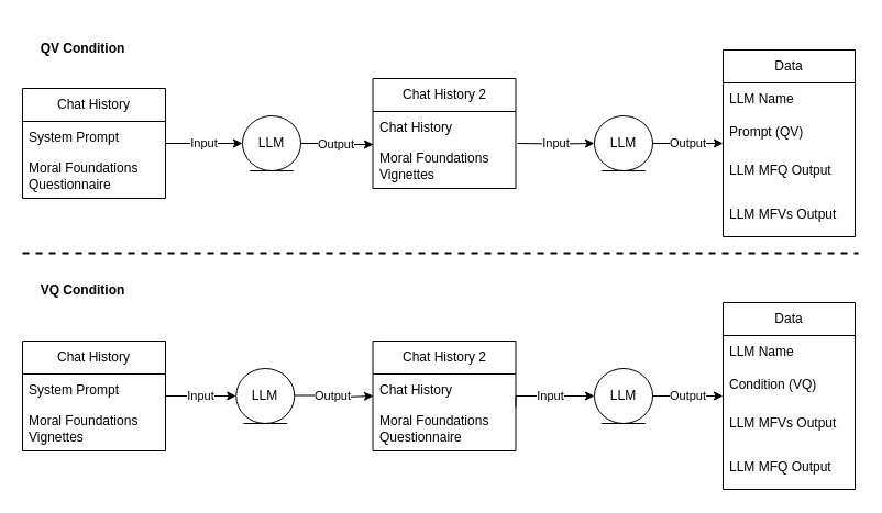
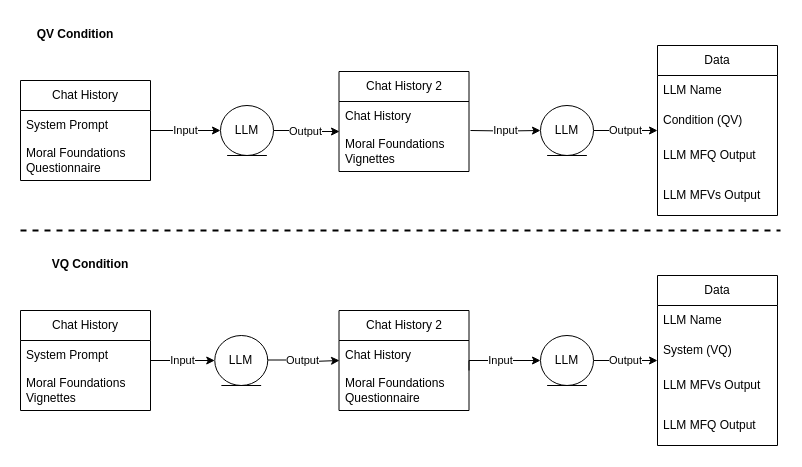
  <mxCell id="0" />
  <mxCell id="1" parent="0" />
  <mxCell id="2" value="" style="edgeStyle=orthogonalEdgeStyle;rounded=0;orthogonalLoop=1;jettySize=auto;html=1;entryX=0.004;entryY=1;entryDx=0;entryDy=0;entryPerimeter=0;movable=1;resizable=1;rotatable=1;deletable=1;editable=1;locked=0;connectable=1;exitX=1;exitY=0.5;exitDx=0;exitDy=0;" parent="1" source="33" target="35" edge="1"><mxGeometry relative="1" as="geometry"><mxPoint x="345.96" y="130" as="targetPoint" /><mxPoint x="284.5" y="130" as="sourcePoint" /><Array as="points"><mxPoint x="317" y="130" /><mxPoint x="317" y="131" /></Array></mxGeometry></mxCell>
  <mxCell id="3" value="Output" style="edgeLabel;html=1;align=center;verticalAlign=middle;resizable=1;points=[];movable=1;rotatable=1;deletable=1;editable=1;locked=0;connectable=1;" parent="2" vertex="1" connectable="0"><mxGeometry x="0.122" y="-1" relative="1" as="geometry"><mxPoint x="-7" y="-1" as="offset" /></mxGeometry></mxCell>
  <mxCell id="4" value="Input" style="edgeStyle=orthogonalEdgeStyle;rounded=0;orthogonalLoop=1;jettySize=auto;html=1;movable=1;resizable=1;rotatable=1;deletable=1;editable=1;locked=0;connectable=1;entryX=0;entryY=0.5;entryDx=0;entryDy=0;" parent="1" source="5" target="33" edge="1"><mxGeometry relative="1" as="geometry"><mxPoint x="197" y="130" as="targetPoint" /></mxGeometry></mxCell>
  <mxCell id="5" value="Chat History" style="swimlane;fontStyle=0;childLayout=stackLayout;horizontal=1;startSize=30;horizontalStack=0;resizeParent=1;resizeParentMax=0;resizeLast=0;collapsible=1;marginBottom=0;whiteSpace=wrap;html=1;movable=1;resizable=1;rotatable=1;deletable=1;editable=1;locked=0;connectable=1;" parent="1" vertex="1"><mxGeometry x="20" y="80" width="130" height="100" as="geometry" /></mxCell>
  <mxCell id="6" value="System Prompt" style="text;strokeColor=none;fillColor=none;align=left;verticalAlign=middle;spacingLeft=4;spacingRight=4;overflow=hidden;points=[[0,0.5],[1,0.5]];portConstraint=eastwest;rotatable=1;whiteSpace=wrap;html=1;movable=1;resizable=1;deletable=1;editable=1;locked=0;connectable=1;" parent="5" vertex="1"><mxGeometry y="30" width="130" height="30" as="geometry" /></mxCell>
  <mxCell id="7" value="Moral Foundations Questionnaire" style="text;strokeColor=none;fillColor=none;align=left;verticalAlign=middle;spacingLeft=4;spacingRight=4;overflow=hidden;points=[[0,0.5],[1,0.5]];portConstraint=eastwest;rotatable=1;whiteSpace=wrap;html=1;movable=1;resizable=1;deletable=1;editable=1;locked=0;connectable=1;" parent="5" vertex="1"><mxGeometry y="60" width="130" height="40" as="geometry" /></mxCell>
  <mxCell id="8" value="&lt;div&gt;Input&lt;/div&gt;" style="edgeStyle=orthogonalEdgeStyle;rounded=0;orthogonalLoop=1;jettySize=auto;html=1;movable=1;resizable=1;rotatable=1;deletable=1;editable=1;locked=0;connectable=1;entryX=0;entryY=0.5;entryDx=0;entryDy=0;" parent="1" target="37" edge="1"><mxGeometry relative="1" as="geometry"><mxPoint x="470" y="130" as="sourcePoint" /><mxPoint x="537" y="121" as="targetPoint" /></mxGeometry></mxCell>
  <mxCell id="9" value="Output" style="edgeStyle=orthogonalEdgeStyle;rounded=0;orthogonalLoop=1;jettySize=auto;html=1;movable=1;resizable=1;rotatable=1;deletable=1;editable=1;locked=0;connectable=1;exitX=1;exitY=0.5;exitDx=0;exitDy=0;" parent="1" source="37" target="10" edge="1"><mxGeometry relative="1" as="geometry"><mxPoint x="624.5" y="121" as="sourcePoint" /></mxGeometry></mxCell>
  <mxCell id="10" value="Data" style="swimlane;fontStyle=0;childLayout=stackLayout;horizontal=1;startSize=30;horizontalStack=0;resizeParent=1;resizeParentMax=0;resizeLast=0;collapsible=1;marginBottom=0;whiteSpace=wrap;html=1;movable=1;resizable=1;rotatable=1;deletable=1;editable=1;locked=0;connectable=1;" parent="1" vertex="1"><mxGeometry x="657" y="45" width="120" height="170" as="geometry" /></mxCell>
  <mxCell id="11" value="LLM Name" style="text;strokeColor=none;fillColor=none;align=left;verticalAlign=middle;spacingLeft=4;spacingRight=4;overflow=hidden;points=[[0,0.5],[1,0.5]];portConstraint=eastwest;rotatable=1;whiteSpace=wrap;html=1;movable=1;resizable=1;deletable=1;editable=1;locked=0;connectable=1;" parent="10" vertex="1"><mxGeometry y="30" width="120" height="30" as="geometry" /></mxCell>
- <mxCell id="12" value="Prompt (QV)" style="text;whiteSpace=wrap;html=1;verticalAlign=middle;align=left;spacingLeft=4;movable=1;resizable=1;rotatable=1;deletable=1;editable=1;locked=0;connectable=1;" parent="10" vertex="1"><mxGeometry y="60" width="120" height="30" as="geometry" /></mxCell>
+ <mxCell id="12" value="Condition (QV)" style="text;whiteSpace=wrap;html=1;verticalAlign=middle;align=left;spacingLeft=4;movable=1;resizable=1;rotatable=1;deletable=1;editable=1;locked=0;connectable=1;" parent="10" vertex="1"><mxGeometry y="60" width="120" height="30" as="geometry" /></mxCell>
  <mxCell id="13" value="LLM MFQ Output" style="text;whiteSpace=wrap;html=1;verticalAlign=middle;align=left;spacingLeft=4;movable=1;resizable=1;rotatable=1;deletable=1;editable=1;locked=0;connectable=1;" parent="10" vertex="1"><mxGeometry y="90" width="120" height="40" as="geometry" /></mxCell>
  <mxCell id="14" value="LLM MFVs Output" style="text;whiteSpace=wrap;html=1;verticalAlign=middle;align=left;spacingLeft=4;movable=1;resizable=1;rotatable=1;deletable=1;editable=1;locked=0;connectable=1;" parent="10" vertex="1"><mxGeometry y="130" width="120" height="40" as="geometry" /></mxCell>
  <mxCell id="15" value="LLM" style="ellipse;shape=umlEntity;whiteSpace=wrap;html=1;movable=1;resizable=1;rotatable=1;deletable=1;editable=1;locked=0;connectable=1;" parent="1" vertex="1"><mxGeometry x="214.25" y="335" width="53" height="50" as="geometry" /></mxCell>
  <mxCell id="16" value="Input" style="edgeStyle=orthogonalEdgeStyle;rounded=0;orthogonalLoop=1;jettySize=auto;html=1;movable=1;resizable=1;rotatable=1;deletable=1;editable=1;locked=0;connectable=1;" parent="1" source="17" target="15" edge="1"><mxGeometry relative="1" as="geometry" /></mxCell>
  <mxCell id="17" value="Chat History" style="swimlane;fontStyle=0;childLayout=stackLayout;horizontal=1;startSize=30;horizontalStack=0;resizeParent=1;resizeParentMax=0;resizeLast=0;collapsible=1;marginBottom=0;whiteSpace=wrap;html=1;movable=1;resizable=1;rotatable=1;deletable=1;editable=1;locked=0;connectable=1;" parent="1" vertex="1"><mxGeometry x="20" y="310" width="130" height="100" as="geometry" /></mxCell>
  <mxCell id="18" value="System Prompt" style="text;strokeColor=none;fillColor=none;align=left;verticalAlign=middle;spacingLeft=4;spacingRight=4;overflow=hidden;points=[[0,0.5],[1,0.5]];portConstraint=eastwest;rotatable=1;whiteSpace=wrap;html=1;movable=1;resizable=1;deletable=1;editable=1;locked=0;connectable=1;" parent="17" vertex="1"><mxGeometry y="30" width="130" height="30" as="geometry" /></mxCell>
  <mxCell id="19" value="Moral Foundations Vignettes" style="text;strokeColor=none;fillColor=none;align=left;verticalAlign=middle;spacingLeft=4;spacingRight=4;overflow=hidden;points=[[0,0.5],[1,0.5]];portConstraint=eastwest;rotatable=1;whiteSpace=wrap;html=1;movable=1;resizable=1;deletable=1;editable=1;locked=0;connectable=1;" parent="17" vertex="1"><mxGeometry y="60" width="130" height="40" as="geometry" /></mxCell>
  <mxCell id="20" value="&lt;div&gt;Input&lt;/div&gt;" style="edgeStyle=orthogonalEdgeStyle;rounded=0;orthogonalLoop=1;jettySize=auto;html=1;exitX=1;exitY=0;exitDx=0;exitDy=0;movable=1;resizable=1;rotatable=1;deletable=1;editable=1;locked=0;connectable=1;entryX=0;entryY=0.5;entryDx=0;entryDy=0;" parent="1" source="23" target="38" edge="1"><mxGeometry relative="1" as="geometry"><mxPoint x="510" y="300" as="targetPoint" /><Array as="points"><mxPoint x="469" y="360" /></Array></mxGeometry></mxCell>
  <mxCell id="21" value="Chat History 2" style="swimlane;fontStyle=0;childLayout=stackLayout;horizontal=1;startSize=30;horizontalStack=0;resizeParent=1;resizeParentMax=0;resizeLast=0;collapsible=1;marginBottom=0;whiteSpace=wrap;html=1;movable=1;resizable=1;rotatable=1;deletable=1;editable=1;locked=0;connectable=1;" parent="1" vertex="1"><mxGeometry x="338.5" y="310" width="130" height="100" as="geometry" /></mxCell>
  <mxCell id="22" value="Chat History" style="text;strokeColor=none;fillColor=none;align=left;verticalAlign=middle;spacingLeft=4;spacingRight=4;overflow=hidden;points=[[0,0.5],[1,0.5]];portConstraint=eastwest;rotatable=1;whiteSpace=wrap;html=1;movable=1;resizable=1;deletable=1;editable=1;locked=0;connectable=1;" parent="21" vertex="1"><mxGeometry y="30" width="130" height="30" as="geometry" /></mxCell>
  <mxCell id="23" value="Moral Foundations Questionnaire" style="text;whiteSpace=wrap;html=1;verticalAlign=middle;align=left;spacingLeft=4;movable=1;resizable=1;rotatable=1;deletable=1;editable=1;locked=0;connectable=1;" parent="21" vertex="1"><mxGeometry y="60" width="130" height="40" as="geometry" /></mxCell>
  <mxCell id="24" value="Output" style="edgeStyle=orthogonalEdgeStyle;rounded=0;orthogonalLoop=1;jettySize=auto;html=1;movable=1;resizable=1;rotatable=1;deletable=1;editable=1;locked=0;connectable=1;exitX=1;exitY=0.5;exitDx=0;exitDy=0;" parent="1" source="38" target="25" edge="1"><mxGeometry relative="1" as="geometry"><mxPoint x="624.5" y="351" as="sourcePoint" /></mxGeometry></mxCell>
  <mxCell id="25" value="Data" style="swimlane;fontStyle=0;childLayout=stackLayout;horizontal=1;startSize=30;horizontalStack=0;resizeParent=1;resizeParentMax=0;resizeLast=0;collapsible=1;marginBottom=0;whiteSpace=wrap;html=1;movable=1;resizable=1;rotatable=1;deletable=1;editable=1;locked=0;connectable=1;" parent="1" vertex="1"><mxGeometry x="657" y="275" width="120" height="170" as="geometry" /></mxCell>
  <mxCell id="26" value="LLM Name" style="text;strokeColor=none;fillColor=none;align=left;verticalAlign=middle;spacingLeft=4;spacingRight=4;overflow=hidden;points=[[0,0.5],[1,0.5]];portConstraint=eastwest;rotatable=1;whiteSpace=wrap;html=1;movable=1;resizable=1;deletable=1;editable=1;locked=0;connectable=1;" parent="25" vertex="1"><mxGeometry y="30" width="120" height="30" as="geometry" /></mxCell>
- <mxCell id="27" value="Condition (VQ)" style="text;whiteSpace=wrap;html=1;verticalAlign=middle;align=left;spacingLeft=4;movable=1;resizable=1;rotatable=1;deletable=1;editable=1;locked=0;connectable=1;" parent="25" vertex="1"><mxGeometry y="60" width="120" height="30" as="geometry" /></mxCell>
+ <mxCell id="27" value="System (VQ)" style="text;whiteSpace=wrap;html=1;verticalAlign=middle;align=left;spacingLeft=4;movable=1;resizable=1;rotatable=1;deletable=1;editable=1;locked=0;connectable=1;" parent="25" vertex="1"><mxGeometry y="60" width="120" height="30" as="geometry" /></mxCell>
  <mxCell id="28" value="LLM MFVs Output" style="text;whiteSpace=wrap;html=1;verticalAlign=middle;align=left;spacingLeft=4;movable=1;resizable=1;rotatable=1;deletable=1;editable=1;locked=0;connectable=1;" parent="25" vertex="1"><mxGeometry y="90" width="120" height="40" as="geometry" /></mxCell>
  <mxCell id="29" value="LLM MFQ Output" style="text;whiteSpace=wrap;html=1;verticalAlign=middle;align=left;spacingLeft=4;movable=1;resizable=1;rotatable=1;deletable=1;editable=1;locked=0;connectable=1;" parent="25" vertex="1"><mxGeometry y="130" width="120" height="40" as="geometry" /></mxCell>
- <mxCell id="30" value="&lt;div&gt;&lt;b&gt;QV Condition&lt;br&gt;&lt;/b&gt;&lt;/div&gt;" style="text;whiteSpace=wrap;html=1;align=center;" vertex="1" parent="1"><mxGeometry x="20" y="30" width="110" height="40" as="geometry" /></mxCell>
- <mxCell id="31" value="&lt;div&gt;&lt;b&gt;VQ Condition&lt;br&gt;&lt;/b&gt;&lt;/div&gt;" style="text;whiteSpace=wrap;html=1;align=center;" vertex="1" parent="1"><mxGeometry x="20" y="250" width="110" height="40" as="geometry" /></mxCell>
+ <mxCell id="30" value="&lt;div&gt;&lt;b&gt;QV Condition&lt;br&gt;&lt;/b&gt;&lt;/div&gt;" style="text;whiteSpace=wrap;html=1;align=center;" vertex="1" parent="1"><mxGeometry x="20" y="20" width="110" height="40" as="geometry" /></mxCell>
+ <mxCell id="31" value="&lt;div&gt;&lt;b&gt;VQ Condition&lt;br&gt;&lt;/b&gt;&lt;/div&gt;" style="text;whiteSpace=wrap;html=1;align=center;" vertex="1" parent="1"><mxGeometry x="35" y="250" width="110" height="40" as="geometry" /></mxCell>
  <mxCell id="32" value="" style="endArrow=none;dashed=1;html=1;rounded=0;fontSize=18;strokeWidth=2;" edge="1" parent="1"><mxGeometry width="50" height="50" relative="1" as="geometry"><mxPoint x="20" y="230" as="sourcePoint" /><mxPoint x="780" y="230" as="targetPoint" /></mxGeometry></mxCell>
  <mxCell id="33" value="LLM" style="ellipse;shape=umlEntity;whiteSpace=wrap;html=1;movable=1;resizable=1;rotatable=1;deletable=1;editable=1;locked=0;connectable=1;" vertex="1" parent="1"><mxGeometry x="220" y="105" width="53" height="50" as="geometry" /></mxCell>
  <mxCell id="34" value="Chat History 2" style="swimlane;fontStyle=0;childLayout=stackLayout;horizontal=1;startSize=30;horizontalStack=0;resizeParent=1;resizeParentMax=0;resizeLast=0;collapsible=1;marginBottom=0;whiteSpace=wrap;html=1;movable=1;resizable=1;rotatable=1;deletable=1;editable=1;locked=0;connectable=1;" vertex="1" parent="1"><mxGeometry x="338.5" y="71" width="130" height="100" as="geometry" /></mxCell>
  <mxCell id="35" value="Chat History" style="text;strokeColor=none;fillColor=none;align=left;verticalAlign=middle;spacingLeft=4;spacingRight=4;overflow=hidden;points=[[0,0.5],[1,0.5]];portConstraint=eastwest;rotatable=1;whiteSpace=wrap;html=1;movable=1;resizable=1;deletable=1;editable=1;locked=0;connectable=1;" vertex="1" parent="34"><mxGeometry y="30" width="130" height="30" as="geometry" /></mxCell>
  <mxCell id="36" value="Moral Foundations Vignettes" style="text;whiteSpace=wrap;html=1;verticalAlign=middle;align=left;spacingLeft=4;movable=1;resizable=1;rotatable=1;deletable=1;editable=1;locked=0;connectable=1;" vertex="1" parent="34"><mxGeometry y="60" width="130" height="40" as="geometry" /></mxCell>
  <mxCell id="37" value="LLM" style="ellipse;shape=umlEntity;whiteSpace=wrap;html=1;movable=1;resizable=1;rotatable=1;deletable=1;editable=1;locked=0;connectable=1;" vertex="1" parent="1"><mxGeometry x="540" y="105" width="53" height="50" as="geometry" /></mxCell>
  <mxCell id="38" value="LLM" style="ellipse;shape=umlEntity;whiteSpace=wrap;html=1;movable=1;resizable=1;rotatable=1;deletable=1;editable=1;locked=0;connectable=1;" vertex="1" parent="1"><mxGeometry x="540" y="335" width="53" height="50" as="geometry" /></mxCell>
  <mxCell id="39" value="" style="edgeStyle=orthogonalEdgeStyle;rounded=0;orthogonalLoop=1;jettySize=auto;html=1;movable=1;resizable=1;rotatable=1;deletable=1;editable=1;locked=0;connectable=1;exitX=1;exitY=0.5;exitDx=0;exitDy=0;" edge="1" parent="1"><mxGeometry relative="1" as="geometry"><mxPoint x="339" y="360" as="targetPoint" /><mxPoint x="267.25" y="359.5" as="sourcePoint" /><Array as="points"><mxPoint x="311" y="360" /><mxPoint x="311" y="361" /></Array></mxGeometry></mxCell>
  <mxCell id="40" value="Output" style="edgeLabel;html=1;align=center;verticalAlign=middle;resizable=1;points=[];movable=1;rotatable=1;deletable=1;editable=1;locked=0;connectable=1;" vertex="1" connectable="0" parent="39"><mxGeometry x="0.122" y="-1" relative="1" as="geometry"><mxPoint x="-7" y="-1" as="offset" /></mxGeometry></mxCell>
